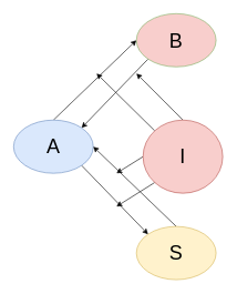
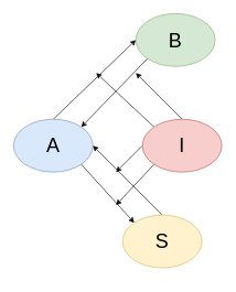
  <mxCell id="0" />
  <mxCell id="1" parent="0" />
  <mxCell id="2" style="rounded=0;orthogonalLoop=1;jettySize=auto;html=1;exitX=0.5;exitY=0;exitDx=0;exitDy=0;entryX=0;entryY=0.5;entryDx=0;entryDy=0;" edge="1" parent="1" source="4" target="6"><mxGeometry relative="1" as="geometry" /></mxCell>
  <mxCell id="3" style="edgeStyle=none;rounded=0;orthogonalLoop=1;jettySize=auto;html=1;exitX=1;exitY=1;exitDx=0;exitDy=0;entryX=0;entryY=0;entryDx=0;entryDy=0;" edge="1" parent="1" source="4" target="8"><mxGeometry relative="1" as="geometry" /></mxCell>
  <mxCell id="4" value="&lt;font style=&quot;font-size: 30px&quot;&gt;A&lt;/font&gt;" style="ellipse;whiteSpace=wrap;html=1;fillColor=#dae8fc;strokeColor=#6c8ebf;" vertex="1" parent="1"><mxGeometry x="20" y="180" width="120" height="80" as="geometry" /></mxCell>
  <mxCell id="5" style="rounded=0;orthogonalLoop=1;jettySize=auto;html=1;exitX=0;exitY=1;exitDx=0;exitDy=0;entryX=1;entryY=0;entryDx=0;entryDy=0;" edge="1" parent="1" source="6" target="4"><mxGeometry relative="1" as="geometry" /></mxCell>
- <mxCell id="6" value="&lt;font style=&quot;font-size: 30px&quot;&gt;B&lt;/font&gt;" style="ellipse;whiteSpace=wrap;html=1;fillColor=#f8cecc;strokeColor=#82b366;" vertex="1" parent="1"><mxGeometry x="205" y="20" width="120" height="80" as="geometry" /></mxCell>
+ <mxCell id="6" value="&lt;font style=&quot;font-size: 30px&quot;&gt;B&lt;/font&gt;" style="ellipse;whiteSpace=wrap;html=1;fillColor=#d5e8d4;strokeColor=#82b366;" vertex="1" parent="1"><mxGeometry x="205" y="20" width="120" height="80" as="geometry" /></mxCell>
  <mxCell id="7" style="edgeStyle=none;rounded=0;orthogonalLoop=1;jettySize=auto;html=1;exitX=0.5;exitY=0;exitDx=0;exitDy=0;entryX=1;entryY=0.5;entryDx=0;entryDy=0;" edge="1" parent="1" source="8" target="4"><mxGeometry relative="1" as="geometry" /></mxCell>
- <mxCell id="8" value="&lt;font style=&quot;font-size: 30px&quot;&gt;S&lt;/font&gt;" style="ellipse;whiteSpace=wrap;html=1;fillColor=#fff2cc;strokeColor=#d6b656;" vertex="1" parent="1"><mxGeometry x="205" y="340" width="120" height="80" as="geometry" /></mxCell>
+ <mxCell id="8" value="&lt;font style=&quot;font-size: 30px&quot;&gt;S&lt;/font&gt;" style="ellipse;whiteSpace=wrap;html=1;fillColor=#fff2cc;strokeColor=#d6b656;" vertex="1" parent="1"><mxGeometry x="185" y="325" width="120" height="80" as="geometry" /></mxCell>
  <mxCell id="9" style="edgeStyle=none;rounded=0;orthogonalLoop=1;jettySize=auto;html=1;exitX=0.5;exitY=0;exitDx=0;exitDy=0;" edge="1" parent="1" source="13"><mxGeometry relative="1" as="geometry"><mxPoint x="205" y="110" as="targetPoint" /></mxGeometry></mxCell>
  <mxCell id="10" style="edgeStyle=none;rounded=0;orthogonalLoop=1;jettySize=auto;html=1;exitX=0;exitY=0;exitDx=0;exitDy=0;" edge="1" parent="1" source="13"><mxGeometry relative="1" as="geometry"><mxPoint x="145" y="110" as="targetPoint" /></mxGeometry></mxCell>
  <mxCell id="11" style="edgeStyle=none;rounded=0;orthogonalLoop=1;jettySize=auto;html=1;exitX=0;exitY=0.5;exitDx=0;exitDy=0;" edge="1" parent="1" source="13"><mxGeometry relative="1" as="geometry"><mxPoint x="175" y="260" as="targetPoint" /></mxGeometry></mxCell>
  <mxCell id="12" style="edgeStyle=none;rounded=0;orthogonalLoop=1;jettySize=auto;html=1;exitX=0;exitY=1;exitDx=0;exitDy=0;" edge="1" parent="1" source="13"><mxGeometry relative="1" as="geometry"><mxPoint x="175" y="310" as="targetPoint" /></mxGeometry></mxCell>
- <mxCell id="13" value="&lt;font style=&quot;font-size: 30px&quot;&gt;I&lt;/font&gt;" style="ellipse;whiteSpace=wrap;html=1;fillColor=#f8cecc;strokeColor=#b85450;" vertex="1" parent="1"><mxGeometry x="215" y="180" width="120" height="110" as="geometry" /></mxCell>
+ <mxCell id="13" value="&lt;font style=&quot;font-size: 30px&quot;&gt;I&lt;/font&gt;" style="ellipse;whiteSpace=wrap;html=1;fillColor=#f8cecc;strokeColor=#b85450;" vertex="1" parent="1"><mxGeometry x="215" y="180" width="120" height="80" as="geometry" /></mxCell>
